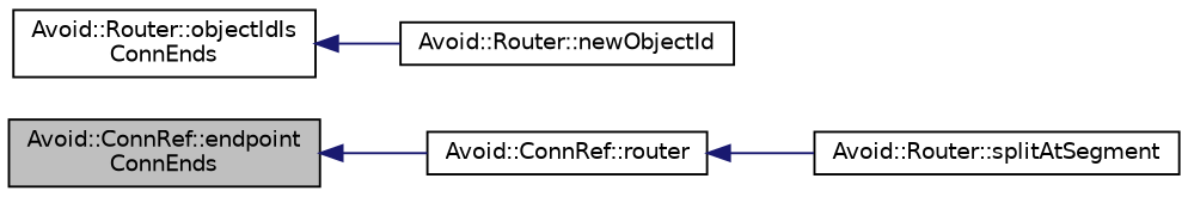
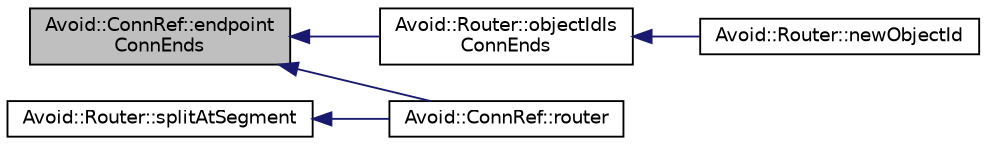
  digraph {
    rankdir=LR
    node [color=black fillcolor=white fontname=Helvetica fontsize=10 shape=record style=filled]
    edge [color=midnightblue dir=back fontname=Helvetica fontsize=10 labelfontname=Helvetica labelfontsize=10 style=solid]
    n1 [fillcolor=grey75 fontcolor=black height=0.2 label="Avoid::ConnRef::endpoint\lConnEnds" width=0.4]
    n2 [height=0.2 label="Avoid::Router::objectIdIs\lConnEnds" width=0.4]
    n3 [height=0.2 label="Avoid::ConnRef::router" width=0.4]
    n4 [height=0.2 label="Avoid::Router::newObjectId" width=0.4]
    n5 [height=0.2 label="Avoid::Router::splitAtSegment" width=0.4]
+   n1 -> n2
    n1 -> n3
    n2 -> n4
-   n3 -> n5
+   n5 -> n3
  }
